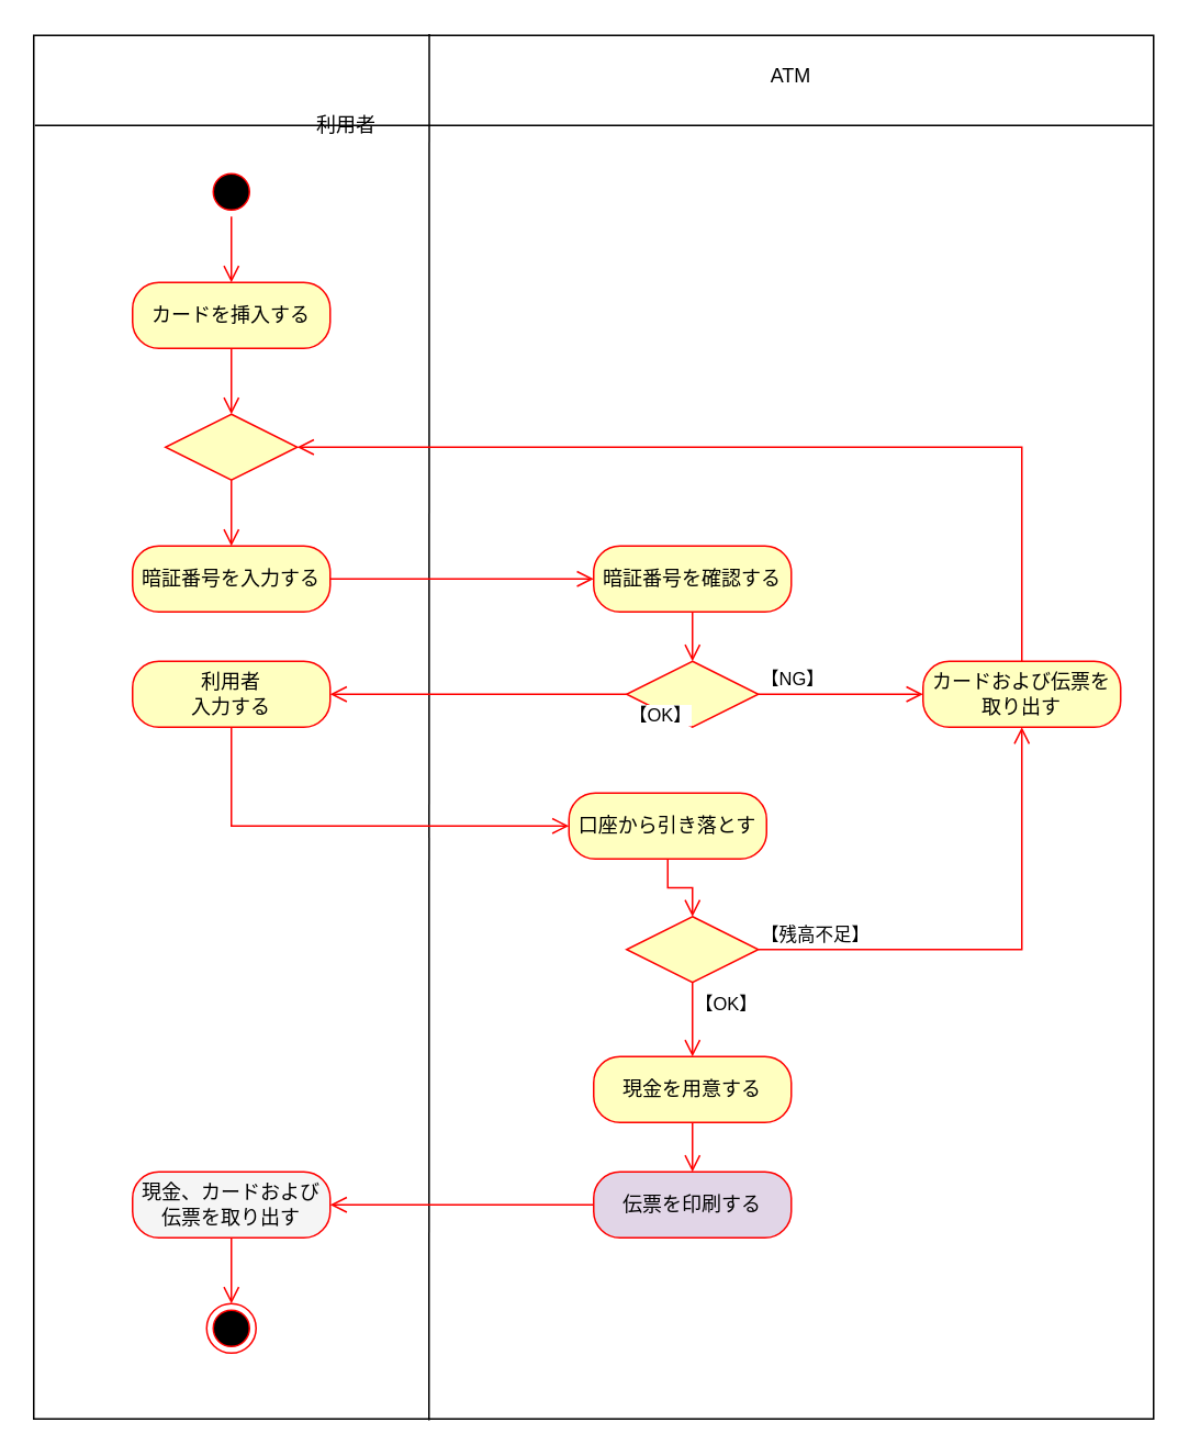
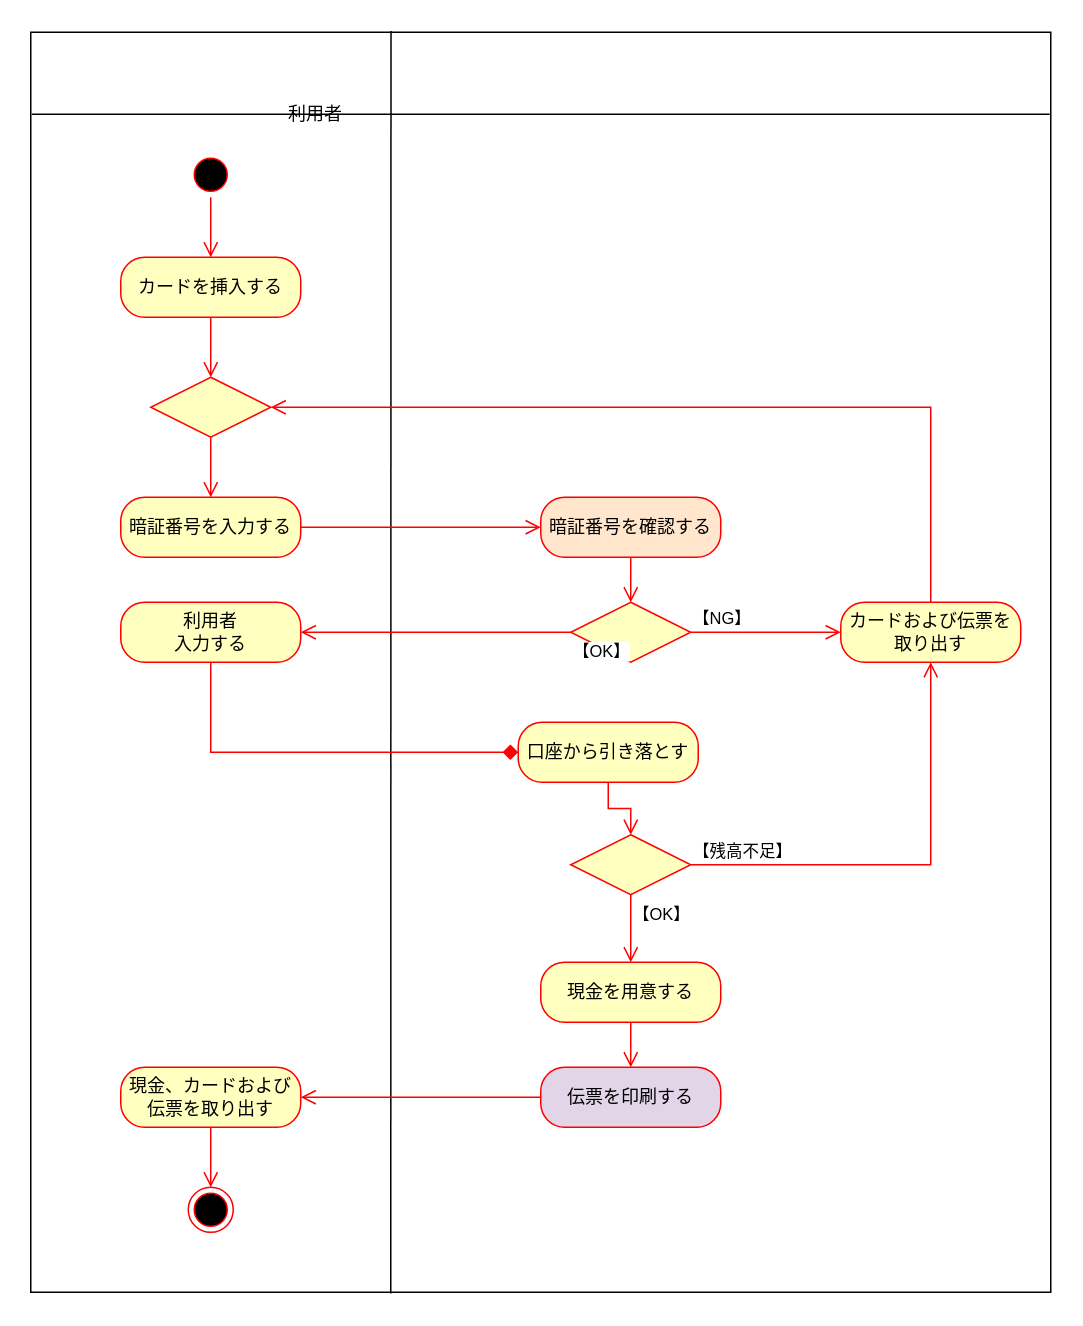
  <mxCell id="0" />
  <mxCell id="1" parent="0" />
  <mxCell id="2" value="" style="rounded=0;whiteSpace=wrap;html=1;" vertex="1" parent="1"><mxGeometry x="20" y="21" width="680" height="840" as="geometry" /></mxCell>
  <mxCell id="3" value="" style="endArrow=none;html=1;rounded=0;exitX=0.338;exitY=1.002;exitDx=0;exitDy=0;exitPerimeter=0;" edge="1" parent="1"><mxGeometry width="50" height="50" relative="1" as="geometry"><mxPoint x="260" y="861.84" as="sourcePoint" /><mxPoint x="260.16" y="20.16" as="targetPoint" /></mxGeometry></mxCell>
  <mxCell id="4" value="" style="ellipse;html=1;shape=startState;fillColor=#000000;strokeColor=#ff0000;" vertex="1" parent="1"><mxGeometry x="125" y="101" width="30" height="30" as="geometry" /></mxCell>
  <mxCell id="5" value="" style="edgeStyle=orthogonalEdgeStyle;html=1;verticalAlign=bottom;endArrow=open;endSize=8;strokeColor=#ff0000;rounded=0;" edge="1" source="4" parent="1"><mxGeometry relative="1" as="geometry"><mxPoint x="140" y="171" as="targetPoint" /></mxGeometry></mxCell>
  <mxCell id="6" value="カードを挿入する" style="rounded=1;whiteSpace=wrap;html=1;arcSize=40;fontColor=#000000;fillColor=#ffffc0;strokeColor=#ff0000;" vertex="1" parent="1"><mxGeometry x="80" y="171" width="120" height="40" as="geometry" /></mxCell>
  <mxCell id="7" value="" style="edgeStyle=orthogonalEdgeStyle;html=1;verticalAlign=bottom;endArrow=open;endSize=8;strokeColor=#ff0000;rounded=0;" edge="1" source="6" parent="1"><mxGeometry relative="1" as="geometry"><mxPoint x="140" y="251" as="targetPoint" /></mxGeometry></mxCell>
  <mxCell id="8" value="" style="rhombus;whiteSpace=wrap;html=1;fontColor=#000000;fillColor=#ffffc0;strokeColor=#ff0000;" vertex="1" parent="1"><mxGeometry x="100" y="251" width="80" height="40" as="geometry" /></mxCell>
  <mxCell id="9" value="" style="edgeStyle=orthogonalEdgeStyle;html=1;align=left;verticalAlign=top;endArrow=open;endSize=8;strokeColor=#ff0000;rounded=0;" edge="1" source="8" parent="1"><mxGeometry x="-1" relative="1" as="geometry"><mxPoint x="140" y="331" as="targetPoint" /></mxGeometry></mxCell>
  <mxCell id="10" value="暗証番号を入力する" style="rounded=1;whiteSpace=wrap;html=1;arcSize=40;fontColor=#000000;fillColor=#ffffc0;strokeColor=#ff0000;" vertex="1" parent="1"><mxGeometry x="80" y="331" width="120" height="40" as="geometry" /></mxCell>
- <mxCell id="11" value="暗証番号を確認する" style="rounded=1;whiteSpace=wrap;html=1;arcSize=40;fontColor=#000000;fillColor=#ffffc0;strokeColor=#ff0000;" vertex="1" parent="1"><mxGeometry x="360" y="331" width="120" height="40" as="geometry" /></mxCell>
+ <mxCell id="11" value="暗証番号を確認する" style="rounded=1;whiteSpace=wrap;html=1;arcSize=40;fontColor=#000000;fillColor=#ffe6cc;strokeColor=#ff0000;" vertex="1" parent="1"><mxGeometry x="360" y="331" width="120" height="40" as="geometry" /></mxCell>
  <mxCell id="12" value="" style="edgeStyle=orthogonalEdgeStyle;html=1;verticalAlign=bottom;endArrow=open;endSize=8;strokeColor=#ff0000;rounded=0;" edge="1" source="10" parent="1"><mxGeometry relative="1" as="geometry"><mxPoint x="360" y="351" as="targetPoint" /></mxGeometry></mxCell>
  <mxCell id="13" value="" style="edgeStyle=orthogonalEdgeStyle;html=1;verticalAlign=bottom;endArrow=open;endSize=8;strokeColor=#ff0000;rounded=0;" edge="1" source="11" parent="1"><mxGeometry relative="1" as="geometry"><mxPoint x="420" y="401" as="targetPoint" /></mxGeometry></mxCell>
  <mxCell id="14" value="" style="rhombus;whiteSpace=wrap;html=1;fontColor=#000000;fillColor=#ffffc0;strokeColor=#ff0000;" vertex="1" parent="1"><mxGeometry x="380" y="401" width="80" height="40" as="geometry" /></mxCell>
  <mxCell id="15" value="【NG】" style="edgeStyle=orthogonalEdgeStyle;html=1;align=left;verticalAlign=bottom;endArrow=open;endSize=8;strokeColor=#ff0000;rounded=0;" edge="1" source="14" parent="1"><mxGeometry x="-1" relative="1" as="geometry"><mxPoint x="560" y="421" as="targetPoint" /></mxGeometry></mxCell>
  <mxCell id="16" value="利用者&lt;br&gt;入力する" style="rounded=1;whiteSpace=wrap;html=1;arcSize=40;fontColor=#000000;fillColor=#ffffc0;strokeColor=#ff0000;" vertex="1" parent="1"><mxGeometry x="80" y="401" width="120" height="40" as="geometry" /></mxCell>
  <mxCell id="17" value="【OK】" style="edgeStyle=orthogonalEdgeStyle;html=1;align=left;verticalAlign=top;endArrow=open;endSize=8;strokeColor=#ff0000;rounded=0;" edge="1" source="14" parent="1"><mxGeometry x="-1" relative="1" as="geometry"><mxPoint x="200" y="421" as="targetPoint" /></mxGeometry></mxCell>
  <mxCell id="18" value="カードおよび伝票を取り出す" style="rounded=1;whiteSpace=wrap;html=1;arcSize=40;fontColor=#000000;fillColor=#ffffc0;strokeColor=#ff0000;" vertex="1" parent="1"><mxGeometry x="560" y="401" width="120" height="40" as="geometry" /></mxCell>
- <mxCell id="19" value="" style="edgeStyle=orthogonalEdgeStyle;html=1;verticalAlign=bottom;endArrow=open;endSize=8;strokeColor=#ff0000;rounded=0;entryX=0;entryY=0.5;entryDx=0;entryDy=0;" edge="1" source="16" parent="1" target="20"><mxGeometry relative="1" as="geometry"><mxPoint x="280" y="541" as="targetPoint" /><Array as="points"><mxPoint x="140" y="501" /></Array></mxGeometry></mxCell>
+ <mxCell id="19" value="" style="edgeStyle=orthogonalEdgeStyle;html=1;verticalAlign=bottom;endArrow=diamond;endSize=8;strokeColor=#ff0000;rounded=0;entryX=0;entryY=0.5;entryDx=0;entryDy=0;" edge="1" source="16" parent="1" target="20"><mxGeometry relative="1" as="geometry"><mxPoint x="280" y="541" as="targetPoint" /><Array as="points"><mxPoint x="140" y="501" /></Array></mxGeometry></mxCell>
  <mxCell id="20" value="口座から引き落とす" style="rounded=1;whiteSpace=wrap;html=1;arcSize=40;fontColor=#000000;fillColor=#ffffc0;strokeColor=#ff0000;" vertex="1" parent="1"><mxGeometry x="345" y="481" width="120" height="40" as="geometry" /></mxCell>
  <mxCell id="21" value="" style="edgeStyle=orthogonalEdgeStyle;html=1;verticalAlign=bottom;endArrow=open;endSize=8;strokeColor=#ff0000;rounded=0;entryX=1;entryY=0.5;entryDx=0;entryDy=0;" edge="1" source="18" parent="1" target="8"><mxGeometry relative="1" as="geometry"><mxPoint x="560" y="231" as="targetPoint" /><Array as="points"><mxPoint x="620" y="271" /></Array></mxGeometry></mxCell>
  <mxCell id="22" value="" style="edgeStyle=orthogonalEdgeStyle;html=1;verticalAlign=bottom;endArrow=open;endSize=8;strokeColor=#ff0000;rounded=0;entryX=0.5;entryY=0;entryDx=0;entryDy=0;" edge="1" source="20" parent="1" target="23"><mxGeometry relative="1" as="geometry"><mxPoint x="420" y="551" as="targetPoint" /></mxGeometry></mxCell>
  <mxCell id="23" value="" style="rhombus;whiteSpace=wrap;html=1;fontColor=#000000;fillColor=#ffffc0;strokeColor=#ff0000;" vertex="1" parent="1"><mxGeometry x="380" y="556" width="80" height="40" as="geometry" /></mxCell>
  <mxCell id="24" value="【残高不足】" style="edgeStyle=orthogonalEdgeStyle;html=1;align=left;verticalAlign=bottom;endArrow=open;endSize=8;strokeColor=#ff0000;rounded=0;entryX=0.5;entryY=1;entryDx=0;entryDy=0;" edge="1" source="23" parent="1" target="18"><mxGeometry x="-1" relative="1" as="geometry"><mxPoint x="560" y="576" as="targetPoint" /></mxGeometry></mxCell>
  <mxCell id="25" value="【OK】" style="edgeStyle=orthogonalEdgeStyle;html=1;align=left;verticalAlign=top;endArrow=open;endSize=8;strokeColor=#ff0000;rounded=0;" edge="1" source="23" parent="1"><mxGeometry x="-1" relative="1" as="geometry"><mxPoint x="420" y="641" as="targetPoint" /></mxGeometry></mxCell>
  <mxCell id="26" value="現金を用意する" style="rounded=1;whiteSpace=wrap;html=1;arcSize=40;fontColor=#000000;fillColor=#ffffc0;strokeColor=#ff0000;" vertex="1" parent="1"><mxGeometry x="360" y="641" width="120" height="40" as="geometry" /></mxCell>
  <mxCell id="27" value="" style="edgeStyle=orthogonalEdgeStyle;html=1;verticalAlign=bottom;endArrow=open;endSize=8;strokeColor=#ff0000;rounded=0;" edge="1" source="26" parent="1"><mxGeometry relative="1" as="geometry"><mxPoint x="420" y="711" as="targetPoint" /></mxGeometry></mxCell>
  <mxCell id="28" value="伝票を印刷する" style="rounded=1;whiteSpace=wrap;html=1;arcSize=40;fontColor=#000000;fillColor=#e1d5e7;strokeColor=#ff0000;" vertex="1" parent="1"><mxGeometry x="360" y="711" width="120" height="40" as="geometry" /></mxCell>
  <mxCell id="29" value="" style="edgeStyle=orthogonalEdgeStyle;html=1;verticalAlign=bottom;endArrow=open;endSize=8;strokeColor=#ff0000;rounded=0;" edge="1" source="28" parent="1"><mxGeometry relative="1" as="geometry"><mxPoint x="200" y="731" as="targetPoint" /></mxGeometry></mxCell>
- <mxCell id="30" value="現金、カードおよび伝票を取り出す" style="rounded=1;whiteSpace=wrap;html=1;arcSize=40;fontColor=#000000;fillColor=#f5f5f5;strokeColor=#ff0000;" vertex="1" parent="1"><mxGeometry x="80" y="711" width="120" height="40" as="geometry" /></mxCell>
+ <mxCell id="30" value="現金、カードおよび伝票を取り出す" style="rounded=1;whiteSpace=wrap;html=1;arcSize=40;fontColor=#000000;fillColor=#ffffc0;strokeColor=#ff0000;" vertex="1" parent="1"><mxGeometry x="80" y="711" width="120" height="40" as="geometry" /></mxCell>
  <mxCell id="31" value="" style="edgeStyle=orthogonalEdgeStyle;html=1;verticalAlign=bottom;endArrow=open;endSize=8;strokeColor=#ff0000;rounded=0;" edge="1" source="30" parent="1"><mxGeometry relative="1" as="geometry"><mxPoint x="140" y="791" as="targetPoint" /></mxGeometry></mxCell>
  <mxCell id="32" value="" style="ellipse;html=1;shape=endState;fillColor=#000000;strokeColor=#ff0000;" vertex="1" parent="1"><mxGeometry x="125" y="791" width="30" height="30" as="geometry" /></mxCell>
  <mxCell id="33" value="" style="endArrow=none;html=1;rounded=0;entryX=0.999;entryY=0.065;entryDx=0;entryDy=0;entryPerimeter=0;exitX=0.001;exitY=0.065;exitDx=0;exitDy=0;exitPerimeter=0;endSize=5;startSize=5;" edge="1" parent="1" source="2" target="2"><mxGeometry width="50" height="50" relative="1" as="geometry"><mxPoint x="20" y="81" as="sourcePoint" /><mxPoint x="70" y="31" as="targetPoint" /></mxGeometry></mxCell>
  <mxCell id="34" value="利用者" style="text;html=1;strokeColor=none;fillColor=none;align=center;verticalAlign=middle;whiteSpace=wrap;rounded=0;" vertex="1" parent="1"><mxGeometry x="180" y="61" width="60" height="30" as="geometry" /></mxCell>
- <mxCell id="35" value="ATM" style="text;html=1;strokeColor=none;fillColor=none;align=center;verticalAlign=middle;whiteSpace=wrap;rounded=0;" vertex="1" parent="1"><mxGeometry x="450" y="31" width="60" height="30" as="geometry" /></mxCell>
